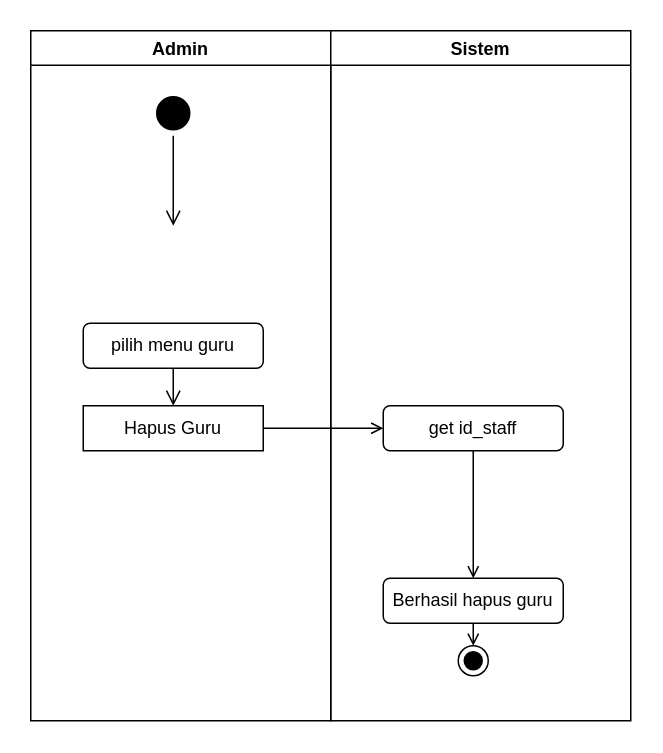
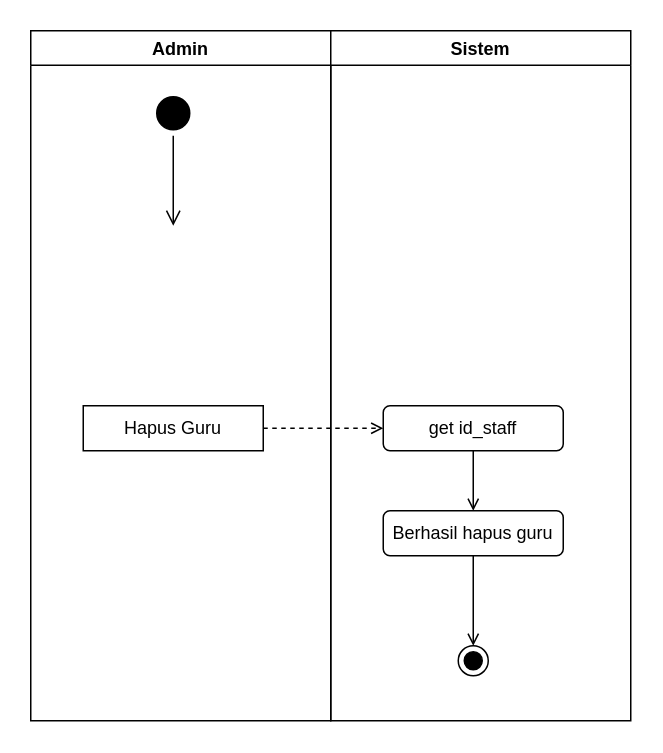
  <mxCell id="0" />
  <mxCell id="1" parent="0" />
  <mxCell id="2" value="Admin" style="swimlane;" vertex="1" parent="1"><mxGeometry x="20" y="20" width="200" height="460" as="geometry" /></mxCell>
  <mxCell id="3" value="" style="ellipse;html=1;shape=startState;fillColor=#000000;strokeColor=#000000;" vertex="1" parent="2"><mxGeometry x="80" y="40" width="30" height="30" as="geometry" /></mxCell>
  <mxCell id="4" value="" style="edgeStyle=orthogonalEdgeStyle;html=1;verticalAlign=bottom;endArrow=open;endSize=8;strokeColor=#000000;rounded=0;" edge="1" parent="2" source="3"><mxGeometry relative="1" as="geometry"><mxPoint x="95" y="130" as="targetPoint" /></mxGeometry></mxCell>
- <mxCell id="5" value="pilih menu guru" style="rounded=1;whiteSpace=wrap;html=1;strokeColor=#000000;" vertex="1" parent="2"><mxGeometry x="35" y="195" width="120" height="30" as="geometry" /></mxCell>
  <mxCell id="6" value="Hapus Guru" style="whiteSpace=wrap;html=1;strokeColor=#000000;rounded=0;" vertex="1" parent="2"><mxGeometry x="35" y="250" width="120" height="30" as="geometry" /></mxCell>
- <mxCell id="7" value="" style="edgeStyle=orthogonalEdgeStyle;html=1;verticalAlign=bottom;endArrow=open;endSize=8;strokeColor=#000000;rounded=0;entryX=0.5;entryY=0;entryDx=0;entryDy=0;exitX=0.5;exitY=1;exitDx=0;exitDy=0;" edge="1" parent="2" source="5" target="6"><mxGeometry relative="1" as="geometry"><mxPoint x="105" y="205" as="targetPoint" /><mxPoint x="100" y="230" as="sourcePoint" /></mxGeometry></mxCell>
  <mxCell id="8" value="Sistem" style="swimlane;" vertex="1" parent="1"><mxGeometry x="220" y="20" width="200" height="460" as="geometry" /></mxCell>
  <mxCell id="9" value="" style="ellipse;html=1;shape=endState;fillColor=#000000;strokeColor=#000000;" vertex="1" parent="8"><mxGeometry x="85" y="410" width="20" height="20" as="geometry" /></mxCell>
  <mxCell id="10" style="edgeStyle=orthogonalEdgeStyle;rounded=0;orthogonalLoop=1;jettySize=auto;html=1;exitX=0.5;exitY=1;exitDx=0;exitDy=0;entryX=0.5;entryY=0;entryDx=0;entryDy=0;endArrow=open;endFill=0;" edge="1" parent="8" source="11" target="9"><mxGeometry relative="1" as="geometry" /></mxCell>
- <mxCell id="11" value="Berhasil hapus guru" style="rounded=1;whiteSpace=wrap;html=1;strokeColor=#000000;" vertex="1" parent="8"><mxGeometry x="35" y="365" width="120" height="30" as="geometry" /></mxCell>
+ <mxCell id="11" value="Berhasil hapus guru" style="rounded=1;whiteSpace=wrap;html=1;strokeColor=#000000;" vertex="1" parent="8"><mxGeometry x="35" y="320" width="120" height="30" as="geometry" /></mxCell>
  <mxCell id="12" style="edgeStyle=orthogonalEdgeStyle;rounded=0;orthogonalLoop=1;jettySize=auto;html=1;exitX=0.5;exitY=1;exitDx=0;exitDy=0;entryX=0.5;entryY=0;entryDx=0;entryDy=0;endArrow=open;endFill=0;" edge="1" parent="8" source="13" target="11"><mxGeometry relative="1" as="geometry" /></mxCell>
  <mxCell id="13" value="get id_staff" style="rounded=1;whiteSpace=wrap;html=1;strokeColor=#000000;" vertex="1" parent="8"><mxGeometry x="35" y="250" width="120" height="30" as="geometry" /></mxCell>
- <mxCell id="14" style="edgeStyle=orthogonalEdgeStyle;rounded=0;orthogonalLoop=1;jettySize=auto;html=1;exitX=1;exitY=0.5;exitDx=0;exitDy=0;endArrow=open;endFill=0;" edge="1" parent="1" source="6" target="13"><mxGeometry relative="1" as="geometry" /></mxCell>
+ <mxCell id="14" style="edgeStyle=orthogonalEdgeStyle;rounded=0;orthogonalLoop=1;jettySize=auto;html=1;exitX=1;exitY=0.5;exitDx=0;exitDy=0;endArrow=open;endFill=0;dashed=1;" edge="1" parent="1" source="6" target="13"><mxGeometry relative="1" as="geometry" /></mxCell>
